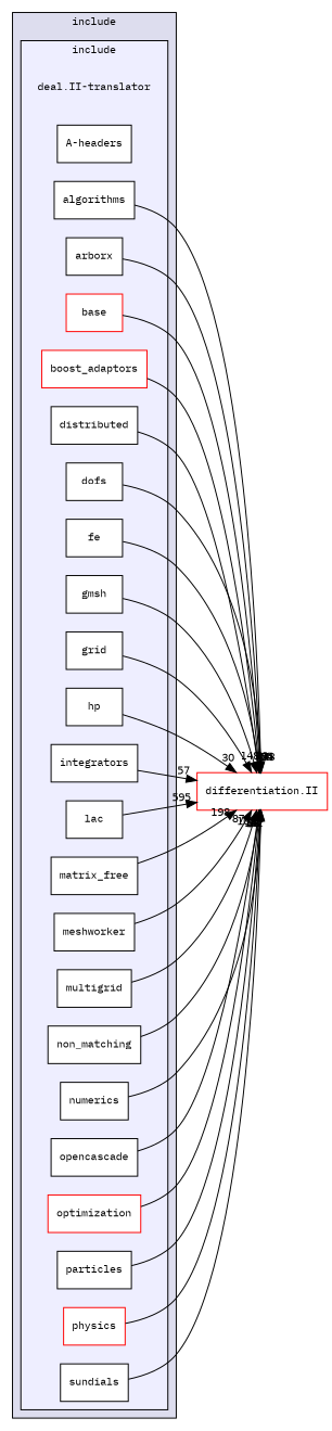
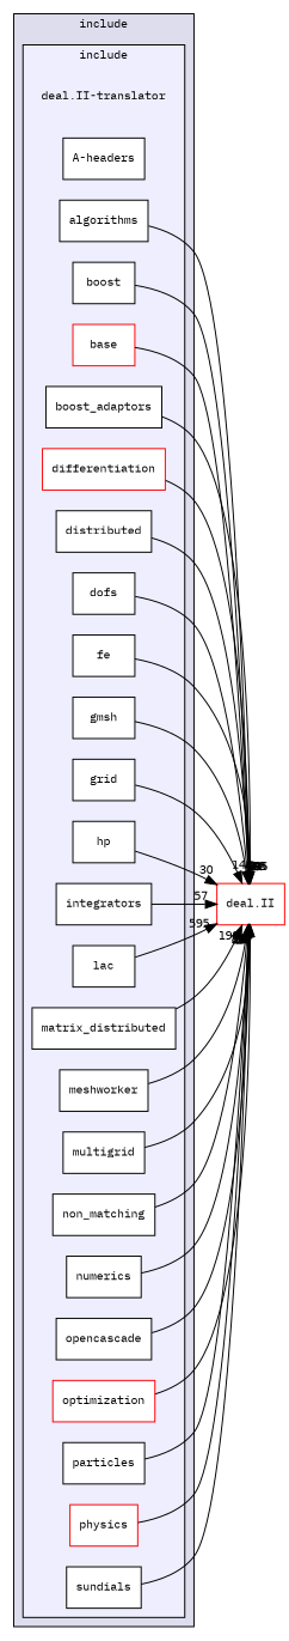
  digraph {
    compound=true
    rankdir=LR
    fontname="IBM Plex Mono"
    node [fontname="IBM Plex Mono" fontsize=10 shape=box color=black fillcolor=white style=filled]
    edge [labeldistance=1.5 labelfontname=Helvetica labelfontsize=10 fontname="IBM Plex Mono"]
    n1 [label="deal.II-translator" shape=plaintext color="" fillcolor="" style=""]
    n2 [label="A-headers"]
    n3 [label=algorithms]
-   n4 [label=arborx]
+   n4 [label=boost]
    n5 [color=red label=base]
-   n6 [color=red label=boost_adaptors]
+   n6 [label=boost_adaptors]
+   n7 [color=red label=differentiation]
    n8 [label=distributed]
    n9 [label=dofs]
    n10 [label=fe]
    n11 [label=gmsh]
    n12 [label=grid]
    n13 [label=hp]
    n14 [label=integrators]
    n15 [label=lac]
-   n16 [label=matrix_free]
+   n16 [label=matrix_distributed]
    n17 [label=meshworker]
    n18 [label=multigrid]
    n19 [label=non_matching]
    n20 [label=numerics]
    n21 [label=opencascade]
    n22 [color=red label=optimization]
    n23 [label=particles]
    n24 [color=red label=physics]
    n25 [label=sundials]
-   n26 [color=red label="differentiation.II"]
+   n26 [color=red label="deal.II"]
    subgraph cluster_1 {
      bgcolor="#ddddee"
      fontsize=10
      label=include
      pencolor=black
      subgraph cluster_2 {
        bgcolor="#eeeeff"
        fontsize=10
        pencolor=black
        n1
        n2
        n3
        n4
        n5
        n6
+       n7
        n8
        n9
        n10
        n11
        n12
        n13
        n14
        n15
        n16
        n17
        n18
        n19
        n20
        n21
        n22
        n23
        n24
        n25
      }
    }
    n3 -> n26 [headlabel=24]
    n4 -> n26 [headlabel=4]
    n5 -> n26 [headlabel=473]
    n6 -> n26 [headlabel=8]
+   n7 -> n26 [headlabel=105]
    n8 -> n26 [headlabel=41]
    n9 -> n26 [headlabel=54]
    n10 -> n26 [headlabel=305]
    n11 -> n26 [headlabel=3]
    n12 -> n26 [headlabel=148]
    n13 -> n26 [headlabel=30]
    n14 -> n26 [headlabel=57]
    n15 -> n26 [headlabel=595]
    n16 -> n26 [headlabel=198]
    n17 -> n26 [headlabel=87]
    n18 -> n26 [headlabel=107]
    n19 -> n26 [headlabel=15]
    n20 -> n26 [headlabel=152]
    n21 -> n26 [headlabel=9]
    n22 -> n26 [headlabel=14]
    n23 -> n26 [headlabel=53]
    n24 -> n26 [headlabel=20]
    n25 -> n26 [headlabel=36]
  }
